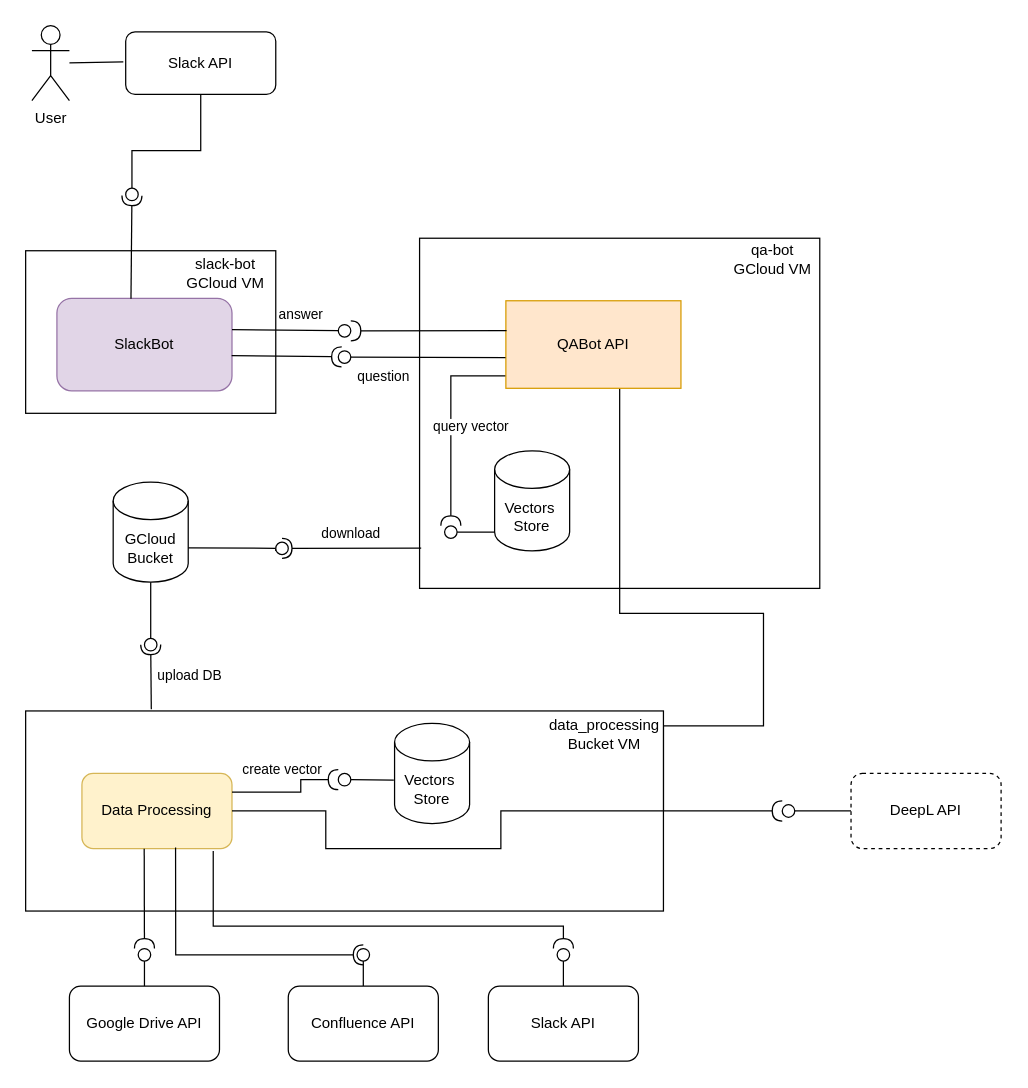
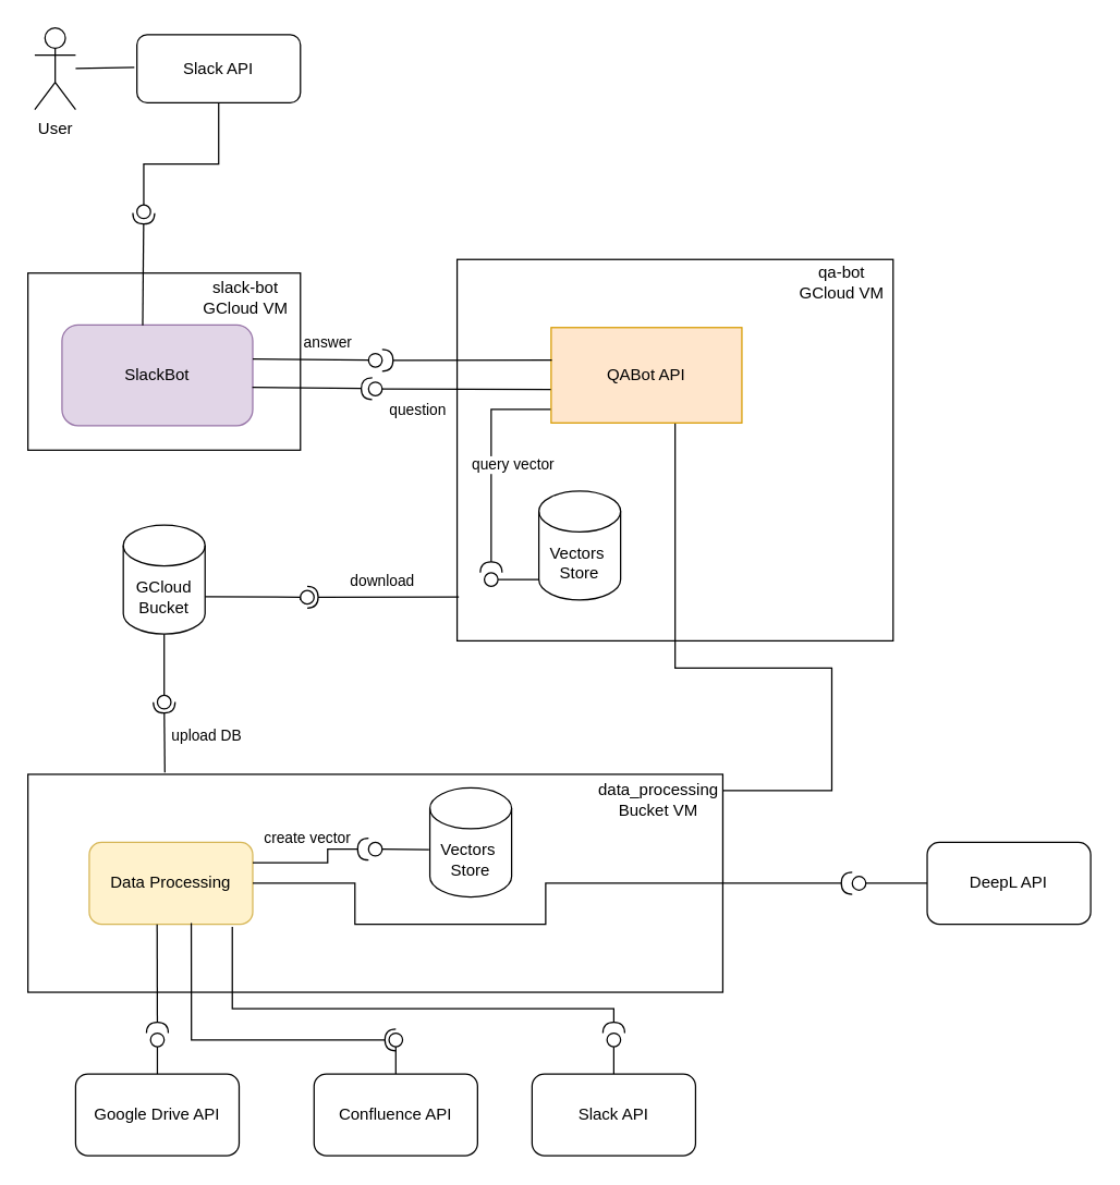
  <mxCell id="0" />
  <mxCell id="1" parent="0" />
  <mxCell id="2" value="" style="rounded=0;whiteSpace=wrap;html=1;" vertex="1" parent="1"><mxGeometry x="335" y="190" width="320" height="280" as="geometry" /></mxCell>
  <mxCell id="3" value="User" style="shape=umlActor;verticalLabelPosition=bottom;verticalAlign=top;html=1;outlineConnect=0;" vertex="1" parent="1"><mxGeometry x="25" y="20" width="30" height="60" as="geometry" /></mxCell>
  <mxCell id="4" value="Slack API" style="rounded=1;whiteSpace=wrap;html=1;" vertex="1" parent="1"><mxGeometry x="100" y="25" width="120" height="50" as="geometry" /></mxCell>
  <mxCell id="5" value="" style="endArrow=none;html=1;rounded=0;exitX=-0.016;exitY=0.481;exitDx=0;exitDy=0;exitPerimeter=0;" edge="1" parent="1" source="4" target="3"><mxGeometry width="50" height="50" relative="1" as="geometry"><mxPoint x="100" y="335" as="sourcePoint" /><mxPoint x="150" y="285" as="targetPoint" /></mxGeometry></mxCell>
  <mxCell id="6" value="" style="rounded=0;whiteSpace=wrap;html=1;" vertex="1" parent="1"><mxGeometry x="20" y="200" width="200" height="130" as="geometry" /></mxCell>
  <mxCell id="7" value="slack-bot&lt;br&gt;GCloud VM" style="text;html=1;strokeColor=none;fillColor=none;align=center;verticalAlign=middle;whiteSpace=wrap;rounded=0;" vertex="1" parent="1"><mxGeometry x="140" y="203" width="80" height="30" as="geometry" /></mxCell>
  <mxCell id="8" style="edgeStyle=orthogonalEdgeStyle;rounded=0;orthogonalLoop=1;jettySize=auto;html=1;entryX=1;entryY=0.5;entryDx=0;entryDy=0;endArrow=none;endFill=0;exitX=0.671;exitY=0.986;exitDx=0;exitDy=0;exitPerimeter=0;" edge="1" parent="1" source="12" target="10"><mxGeometry relative="1" as="geometry"><Array as="points"><mxPoint x="495" y="309" /><mxPoint x="495" y="490" /><mxPoint x="610" y="490" /><mxPoint x="610" y="580" /></Array></mxGeometry></mxCell>
  <mxCell id="9" value="qa-bot&lt;br&gt;GCloud VM" style="text;html=1;strokeColor=none;fillColor=none;align=center;verticalAlign=middle;whiteSpace=wrap;rounded=0;" vertex="1" parent="1"><mxGeometry x="580" y="192" width="75" height="30" as="geometry" /></mxCell>
  <mxCell id="10" value="" style="rounded=0;whiteSpace=wrap;html=1;" vertex="1" parent="1"><mxGeometry x="20" y="568" width="510" height="160" as="geometry" /></mxCell>
  <mxCell id="11" value="data_processing&lt;br&gt;Bucket VM" style="text;html=1;strokeColor=none;fillColor=none;align=center;verticalAlign=middle;whiteSpace=wrap;rounded=0;" vertex="1" parent="1"><mxGeometry x="445" y="572" width="76" height="30" as="geometry" /></mxCell>
  <mxCell id="12" value="QABot API" style="whiteSpace=wrap;html=1;verticalAlign=middle;fillColor=#ffe6cc;strokeColor=#d79b00;rounded=0;" vertex="1" parent="1"><mxGeometry x="404" y="240" width="140" height="70" as="geometry" /></mxCell>
  <mxCell id="13" value="Vectors&amp;nbsp;&lt;br&gt;Store" style="shape=cylinder3;whiteSpace=wrap;html=1;boundedLbl=1;backgroundOutline=1;size=15;" vertex="1" parent="1"><mxGeometry x="395" y="360" width="60" height="80" as="geometry" /></mxCell>
  <mxCell id="14" value="Vectors&amp;nbsp;&lt;br&gt;Store" style="shape=cylinder3;whiteSpace=wrap;html=1;boundedLbl=1;backgroundOutline=1;size=15;" vertex="1" parent="1"><mxGeometry x="315" y="578" width="60" height="80" as="geometry" /></mxCell>
  <mxCell id="15" value="Data Processing" style="rounded=1;whiteSpace=wrap;html=1;fillColor=#fff2cc;strokeColor=#d6b656;" vertex="1" parent="1"><mxGeometry x="65" y="618" width="120" height="60" as="geometry" /></mxCell>
  <mxCell id="16" value="Confluence API" style="rounded=1;whiteSpace=wrap;html=1;" vertex="1" parent="1"><mxGeometry x="230" y="788" width="120" height="60" as="geometry" /></mxCell>
  <mxCell id="17" value="Google Drive API" style="rounded=1;whiteSpace=wrap;html=1;" vertex="1" parent="1"><mxGeometry x="55" y="788" width="120" height="60" as="geometry" /></mxCell>
  <mxCell id="18" value="" style="rounded=0;orthogonalLoop=1;jettySize=auto;html=1;endArrow=none;endFill=0;sketch=0;sourcePerimeterSpacing=0;targetPerimeterSpacing=0;exitX=0.5;exitY=0;exitDx=0;exitDy=0;" edge="1" parent="1" source="17" target="53"><mxGeometry relative="1" as="geometry"><mxPoint x="540" y="633" as="sourcePoint" /><mxPoint x="540" y="698" as="targetPoint" /><Array as="points" /></mxGeometry></mxCell>
  <mxCell id="19" value="" style="rounded=0;orthogonalLoop=1;jettySize=auto;html=1;endArrow=none;endFill=0;sketch=0;sourcePerimeterSpacing=0;targetPerimeterSpacing=0;exitX=0.5;exitY=0;exitDx=0;exitDy=0;" edge="1" parent="1" source="16" target="20"><mxGeometry relative="1" as="geometry"><mxPoint x="540" y="633" as="sourcePoint" /></mxGeometry></mxCell>
  <mxCell id="20" value="" style="ellipse;whiteSpace=wrap;html=1;align=center;aspect=fixed;resizable=0;points=[];outlineConnect=0;sketch=0;" vertex="1" parent="1"><mxGeometry x="285" y="758" width="10" height="10" as="geometry" /></mxCell>
- <mxCell id="21" value="DeepL API" style="rounded=1;whiteSpace=wrap;html=1;dashed=1;" vertex="1" parent="1"><mxGeometry x="680" y="618" width="120" height="60" as="geometry" /></mxCell>
+ <mxCell id="21" value="DeepL API" style="rounded=1;whiteSpace=wrap;html=1;" vertex="1" parent="1"><mxGeometry x="680" y="618" width="120" height="60" as="geometry" /></mxCell>
  <mxCell id="22" value="" style="rounded=0;orthogonalLoop=1;jettySize=auto;html=1;endArrow=none;endFill=0;sketch=0;sourcePerimeterSpacing=0;targetPerimeterSpacing=0;exitX=0;exitY=0.5;exitDx=0;exitDy=0;" edge="1" parent="1" source="21" target="23"><mxGeometry relative="1" as="geometry"><mxPoint x="390" y="583" as="sourcePoint" /></mxGeometry></mxCell>
  <mxCell id="23" value="" style="ellipse;whiteSpace=wrap;html=1;align=center;aspect=fixed;resizable=0;points=[];outlineConnect=0;sketch=0;" vertex="1" parent="1"><mxGeometry x="625" y="643" width="10" height="10" as="geometry" /></mxCell>
  <mxCell id="24" value="SlackBot" style="rounded=1;whiteSpace=wrap;html=1;verticalAlign=middle;arcSize=16;fillColor=#e1d5e7;strokeColor=#9673a6;" vertex="1" parent="1"><mxGeometry x="45" y="238" width="140" height="74" as="geometry" /></mxCell>
  <mxCell id="25" value="" style="rounded=0;orthogonalLoop=1;jettySize=auto;html=1;endArrow=halfCircle;endFill=0;endSize=6;strokeWidth=1;sketch=0;exitX=1;exitY=0.5;exitDx=0;exitDy=0;" edge="1" parent="1" source="15" target="23"><mxGeometry relative="1" as="geometry"><mxPoint x="542" y="-148" as="sourcePoint" /><mxPoint x="545" y="-52" as="targetPoint" /><Array as="points"><mxPoint x="260" y="648" /><mxPoint x="260" y="678" /><mxPoint x="400" y="678" /><mxPoint x="400" y="648" /></Array></mxGeometry></mxCell>
  <mxCell id="26" value="" style="rounded=0;orthogonalLoop=1;jettySize=auto;html=1;endArrow=halfCircle;endFill=0;endSize=6;strokeWidth=1;sketch=0;exitX=0.624;exitY=0.988;exitDx=0;exitDy=0;exitPerimeter=0;entryX=0.5;entryY=0.5;entryDx=0;entryDy=0;entryPerimeter=0;" edge="1" parent="1" source="15" target="20"><mxGeometry relative="1" as="geometry"><mxPoint x="141.68" y="678" as="sourcePoint" /><mxPoint x="280" y="763" as="targetPoint" /><Array as="points"><mxPoint x="140" y="763.06" /></Array></mxGeometry></mxCell>
  <mxCell id="27" value="" style="rounded=0;orthogonalLoop=1;jettySize=auto;html=1;endArrow=halfCircle;endFill=0;endSize=6;strokeWidth=1;sketch=0;exitX=1;exitY=0.25;exitDx=0;exitDy=0;" edge="1" parent="1" source="15" target="31"><mxGeometry relative="1" as="geometry"><mxPoint x="280" y="628" as="sourcePoint" /><Array as="points"><mxPoint x="240" y="633" /><mxPoint x="240" y="623" /></Array><mxPoint x="230" y="638" as="targetPoint" /></mxGeometry></mxCell>
  <mxCell id="28" value="create vector" style="edgeLabel;html=1;align=center;verticalAlign=middle;resizable=0;points=[];" vertex="1" connectable="0" parent="27"><mxGeometry x="-0.283" y="-1" relative="1" as="geometry"><mxPoint x="5" y="-20" as="offset" /></mxGeometry></mxCell>
  <mxCell id="29" value="" style="rounded=0;orthogonalLoop=1;jettySize=auto;html=1;endArrow=halfCircle;endFill=0;endSize=6;strokeWidth=1;sketch=0;exitX=0.998;exitY=0.619;exitDx=0;exitDy=0;exitPerimeter=0;" edge="1" parent="1" source="24"><mxGeometry relative="1" as="geometry"><mxPoint x="195" y="273.186" as="sourcePoint" /><mxPoint x="272.66" y="284.81" as="targetPoint" /></mxGeometry></mxCell>
  <mxCell id="30" value="" style="rounded=0;orthogonalLoop=1;jettySize=auto;html=1;endArrow=none;endFill=0;sketch=0;sourcePerimeterSpacing=0;targetPerimeterSpacing=0;exitX=-0.01;exitY=0.566;exitDx=0;exitDy=0;exitPerimeter=0;" edge="1" parent="1" source="14" target="31"><mxGeometry relative="1" as="geometry"><mxPoint x="185" y="633" as="sourcePoint" /><mxPoint x="220" y="628" as="targetPoint" /></mxGeometry></mxCell>
  <mxCell id="31" value="" style="ellipse;whiteSpace=wrap;html=1;align=center;aspect=fixed;resizable=0;points=[];outlineConnect=0;sketch=0;" vertex="1" parent="1"><mxGeometry x="270" y="618" width="10" height="10" as="geometry" /></mxCell>
  <mxCell id="32" value="" style="rounded=0;orthogonalLoop=1;jettySize=auto;html=1;endArrow=none;endFill=0;sketch=0;sourcePerimeterSpacing=0;targetPerimeterSpacing=0;exitX=-0.002;exitY=0.65;exitDx=0;exitDy=0;exitPerimeter=0;" edge="1" parent="1" source="12" target="33"><mxGeometry relative="1" as="geometry"><mxPoint x="320" y="330" as="sourcePoint" /></mxGeometry></mxCell>
  <mxCell id="33" value="" style="ellipse;whiteSpace=wrap;html=1;align=center;aspect=fixed;resizable=0;points=[];outlineConnect=0;sketch=0;" vertex="1" parent="1"><mxGeometry x="270" y="280" width="10" height="10" as="geometry" /></mxCell>
  <mxCell id="34" value="" style="rounded=0;orthogonalLoop=1;jettySize=auto;html=1;endArrow=none;endFill=0;sketch=0;sourcePerimeterSpacing=0;targetPerimeterSpacing=0;exitX=0;exitY=1;exitDx=0;exitDy=-15;exitPerimeter=0;" edge="1" parent="1" source="13" target="37"><mxGeometry relative="1" as="geometry"><mxPoint x="235" y="-285" as="sourcePoint" /></mxGeometry></mxCell>
  <mxCell id="35" value="" style="rounded=0;orthogonalLoop=1;jettySize=auto;html=1;endArrow=halfCircle;endFill=0;endSize=6;strokeWidth=1;sketch=0;exitX=-0.003;exitY=0.859;exitDx=0;exitDy=0;exitPerimeter=0;" edge="1" parent="1" source="12" target="37"><mxGeometry relative="1" as="geometry"><mxPoint x="450" y="-380" as="sourcePoint" /><Array as="points"><mxPoint x="360" y="300" /></Array></mxGeometry></mxCell>
  <mxCell id="36" value="query vector" style="edgeLabel;html=1;align=center;verticalAlign=middle;resizable=0;points=[];" vertex="1" connectable="0" parent="35"><mxGeometry x="0.376" y="1" relative="1" as="geometry"><mxPoint x="14" y="-29" as="offset" /></mxGeometry></mxCell>
  <mxCell id="37" value="" style="ellipse;whiteSpace=wrap;html=1;align=center;aspect=fixed;resizable=0;points=[];outlineConnect=0;sketch=0;" vertex="1" parent="1"><mxGeometry x="355" y="420" width="10" height="10" as="geometry" /></mxCell>
  <mxCell id="38" value="" style="rounded=0;orthogonalLoop=1;jettySize=auto;html=1;endArrow=none;endFill=0;sketch=0;sourcePerimeterSpacing=0;targetPerimeterSpacing=0;" edge="1" parent="1" target="41"><mxGeometry relative="1" as="geometry"><mxPoint x="185" y="262.998" as="sourcePoint" /><mxPoint x="324" y="263.97" as="targetPoint" /></mxGeometry></mxCell>
  <mxCell id="39" value="answer" style="edgeLabel;html=1;align=center;verticalAlign=middle;resizable=0;points=[];" connectable="0" vertex="1" parent="38"><mxGeometry x="-0.363" relative="1" as="geometry"><mxPoint x="28" y="-13" as="offset" /></mxGeometry></mxCell>
  <mxCell id="40" value="" style="rounded=0;orthogonalLoop=1;jettySize=auto;html=1;endArrow=halfCircle;endFill=0;endSize=6;strokeWidth=1;sketch=0;exitX=0.004;exitY=0.34;exitDx=0;exitDy=0;exitPerimeter=0;" edge="1" parent="1" source="12" target="41"><mxGeometry relative="1" as="geometry"><mxPoint x="366" y="263.98" as="sourcePoint" /><mxPoint x="278" y="264" as="targetPoint" /></mxGeometry></mxCell>
  <mxCell id="41" value="" style="ellipse;whiteSpace=wrap;html=1;align=center;aspect=fixed;resizable=0;points=[];outlineConnect=0;sketch=0;" vertex="1" parent="1"><mxGeometry x="270" y="259" width="10" height="10" as="geometry" /></mxCell>
  <mxCell id="42" value="question" style="edgeLabel;html=1;align=center;verticalAlign=middle;resizable=0;points=[];" connectable="0" vertex="1" parent="1"><mxGeometry x="305.001" y="300" as="geometry" /></mxCell>
  <mxCell id="43" value="GCloud&lt;br&gt;Bucket" style="shape=cylinder3;whiteSpace=wrap;html=1;boundedLbl=1;backgroundOutline=1;size=15;" vertex="1" parent="1"><mxGeometry x="90" y="385" width="60" height="80" as="geometry" /></mxCell>
  <mxCell id="44" value="" style="rounded=0;orthogonalLoop=1;jettySize=auto;html=1;endArrow=none;endFill=0;sketch=0;sourcePerimeterSpacing=0;targetPerimeterSpacing=0;exitX=1;exitY=0;exitDx=0;exitDy=52.5;exitPerimeter=0;" edge="1" parent="1" source="43"><mxGeometry relative="1" as="geometry"><mxPoint x="220" y="485" as="sourcePoint" /><mxPoint x="220" y="440" as="targetPoint" /><Array as="points"><mxPoint x="220" y="438" /></Array></mxGeometry></mxCell>
  <mxCell id="45" value="" style="rounded=0;orthogonalLoop=1;jettySize=auto;html=1;endArrow=halfCircle;endFill=0;entryX=0.5;entryY=0.5;endSize=6;strokeWidth=1;sketch=0;exitX=0.004;exitY=0.885;exitDx=0;exitDy=0;exitPerimeter=0;" edge="1" parent="1" source="2" target="47"><mxGeometry relative="1" as="geometry"><mxPoint x="330" y="430" as="sourcePoint" /></mxGeometry></mxCell>
  <mxCell id="46" value="&lt;div&gt;download&lt;/div&gt;" style="edgeLabel;html=1;align=center;verticalAlign=middle;resizable=0;points=[];" vertex="1" connectable="0" parent="45"><mxGeometry x="0.538" y="-1" relative="1" as="geometry"><mxPoint x="29" y="-11" as="offset" /></mxGeometry></mxCell>
  <mxCell id="47" value="" style="ellipse;whiteSpace=wrap;html=1;align=center;aspect=fixed;resizable=0;points=[];outlineConnect=0;sketch=0;" vertex="1" parent="1"><mxGeometry x="220" y="433" width="10" height="10" as="geometry" /></mxCell>
  <mxCell id="48" value="" style="rounded=0;orthogonalLoop=1;jettySize=auto;html=1;endArrow=none;endFill=0;sketch=0;sourcePerimeterSpacing=0;targetPerimeterSpacing=0;entryX=0.5;entryY=1;entryDx=0;entryDy=0;entryPerimeter=0;" edge="1" parent="1" target="43"><mxGeometry relative="1" as="geometry"><mxPoint x="120" y="510" as="sourcePoint" /></mxGeometry></mxCell>
  <mxCell id="49" value="" style="rounded=0;orthogonalLoop=1;jettySize=auto;html=1;endArrow=halfCircle;endFill=0;entryX=0.5;entryY=0.5;endSize=6;strokeWidth=1;sketch=0;exitX=0.197;exitY=-0.008;exitDx=0;exitDy=0;exitPerimeter=0;" edge="1" parent="1" source="10" target="51"><mxGeometry relative="1" as="geometry"><mxPoint x="370" y="515" as="sourcePoint" /></mxGeometry></mxCell>
  <mxCell id="50" value="upload&amp;nbsp;DB" style="edgeLabel;html=1;align=center;verticalAlign=middle;resizable=0;points=[];" vertex="1" connectable="0" parent="49"><mxGeometry x="0.029" y="-1" relative="1" as="geometry"><mxPoint x="29" as="offset" /></mxGeometry></mxCell>
  <mxCell id="51" value="" style="ellipse;whiteSpace=wrap;html=1;align=center;aspect=fixed;resizable=0;points=[];outlineConnect=0;sketch=0;" vertex="1" parent="1"><mxGeometry x="115" y="510" width="10" height="10" as="geometry" /></mxCell>
  <mxCell id="52" value="" style="rounded=0;orthogonalLoop=1;jettySize=auto;html=1;endArrow=halfCircle;endFill=0;endSize=6;strokeWidth=1;sketch=0;exitX=0.415;exitY=1.003;exitDx=0;exitDy=0;exitPerimeter=0;" edge="1" parent="1" source="15" target="53"><mxGeometry relative="1" as="geometry"><mxPoint x="115" y="680" as="sourcePoint" /><mxPoint x="123.18" y="758" as="targetPoint" /></mxGeometry></mxCell>
  <mxCell id="53" value="" style="ellipse;whiteSpace=wrap;html=1;align=center;aspect=fixed;resizable=0;points=[];outlineConnect=0;sketch=0;" vertex="1" parent="1"><mxGeometry x="110" y="758" width="10" height="10" as="geometry" /></mxCell>
  <mxCell id="54" value="" style="rounded=0;orthogonalLoop=1;jettySize=auto;html=1;endArrow=none;endFill=0;sketch=0;sourcePerimeterSpacing=0;targetPerimeterSpacing=0;exitX=0.5;exitY=1;exitDx=0;exitDy=0;" edge="1" parent="1" source="4" target="56"><mxGeometry relative="1" as="geometry"><mxPoint x="155" y="75" as="sourcePoint" /><Array as="points"><mxPoint x="160" y="120" /><mxPoint x="105" y="120" /></Array></mxGeometry></mxCell>
  <mxCell id="55" value="" style="rounded=0;orthogonalLoop=1;jettySize=auto;html=1;endArrow=halfCircle;endFill=0;endSize=6;strokeWidth=1;sketch=0;exitX=0.423;exitY=0.004;exitDx=0;exitDy=0;exitPerimeter=0;" edge="1" parent="1" source="24"><mxGeometry relative="1" as="geometry"><mxPoint x="101.46" y="233.704" as="sourcePoint" /><mxPoint x="105" y="156" as="targetPoint" /></mxGeometry></mxCell>
  <mxCell id="56" value="" style="ellipse;whiteSpace=wrap;html=1;align=center;aspect=fixed;resizable=0;points=[];outlineConnect=0;sketch=0;" vertex="1" parent="1"><mxGeometry x="100" y="150" width="10" height="10" as="geometry" /></mxCell>
  <mxCell id="57" value="Slack API" style="rounded=1;whiteSpace=wrap;html=1;" vertex="1" parent="1"><mxGeometry x="390" y="788" width="120" height="60" as="geometry" /></mxCell>
  <mxCell id="58" value="" style="rounded=0;orthogonalLoop=1;jettySize=auto;html=1;endArrow=none;endFill=0;sketch=0;sourcePerimeterSpacing=0;targetPerimeterSpacing=0;exitX=0.5;exitY=0;exitDx=0;exitDy=0;" edge="1" parent="1" target="59"><mxGeometry relative="1" as="geometry"><mxPoint x="450" y="788" as="sourcePoint" /></mxGeometry></mxCell>
  <mxCell id="59" value="" style="ellipse;whiteSpace=wrap;html=1;align=center;aspect=fixed;resizable=0;points=[];outlineConnect=0;sketch=0;" vertex="1" parent="1"><mxGeometry x="445" y="758" width="10" height="10" as="geometry" /></mxCell>
  <mxCell id="60" value="" style="rounded=0;orthogonalLoop=1;jettySize=auto;html=1;endArrow=halfCircle;endFill=0;endSize=6;strokeWidth=1;sketch=0;" edge="1" parent="1" target="59"><mxGeometry relative="1" as="geometry"><mxPoint x="170" y="680" as="sourcePoint" /><mxPoint x="300" y="773" as="targetPoint" /><Array as="points"><mxPoint x="170" y="740" /><mxPoint x="450" y="740" /></Array></mxGeometry></mxCell>
